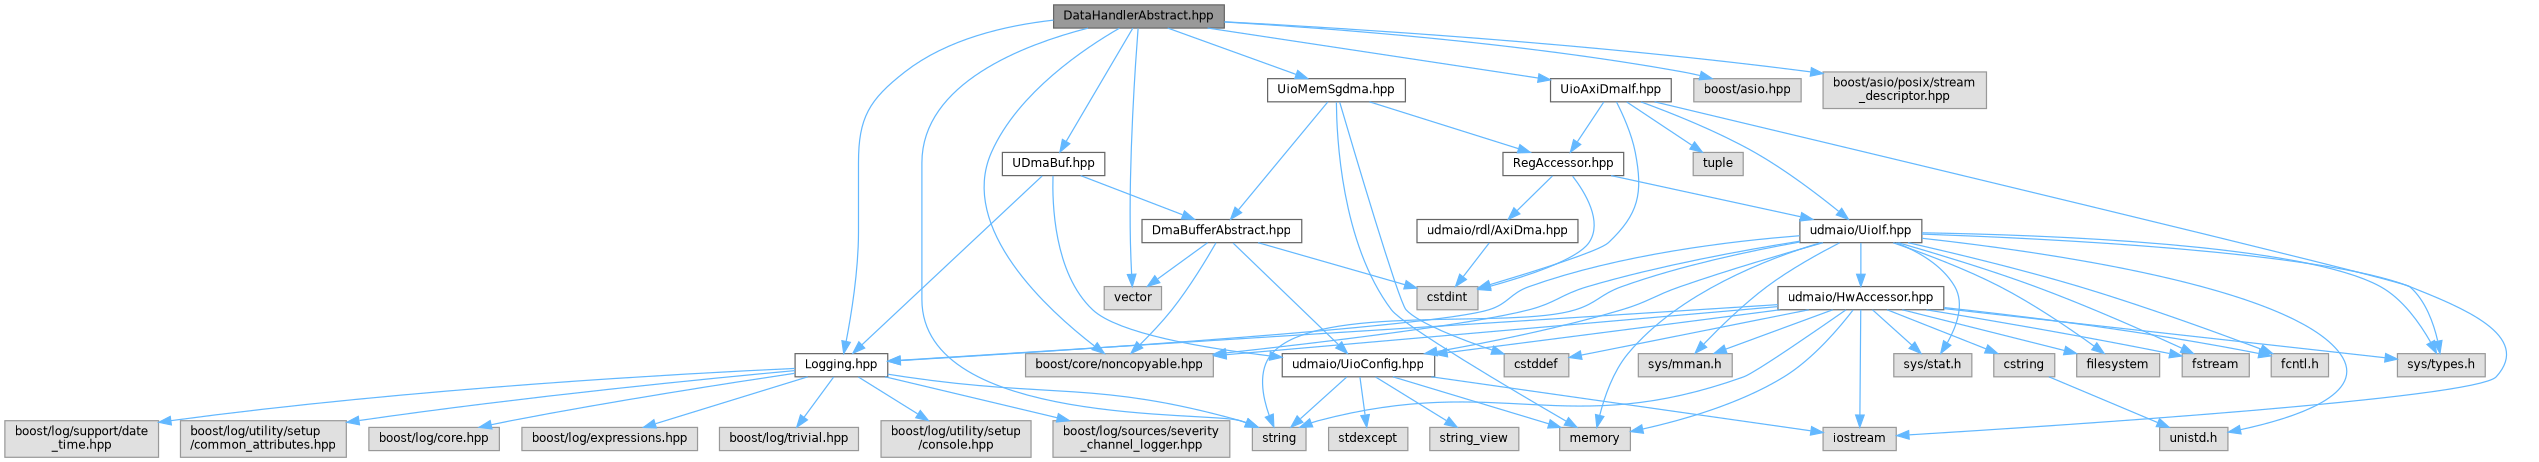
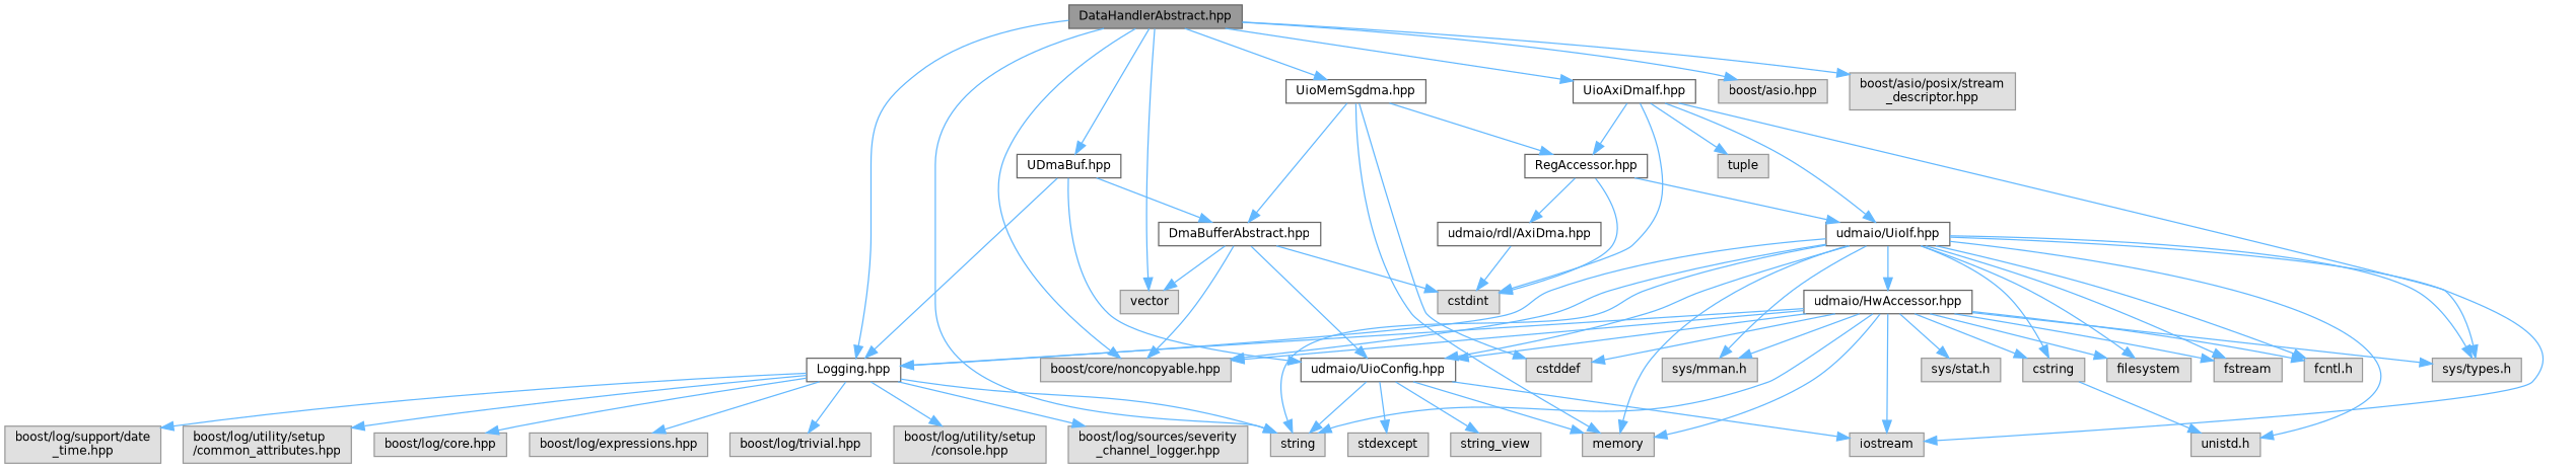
  digraph {
    node [color=grey60 fillcolor="#E0E0E0" fontname=Helvetica fontsize=10 shape=box style=filled]
    edge [color=steelblue1 fontname=Helvetica fontsize=10 labelfontname=Helvetica labelfontsize=10 style=solid]
    n1 [color=gray40 fillcolor=grey60 fontcolor=black height=0.2 label="DataHandlerAbstract.hpp" width=0.4]
    n2 [height=0.2 label=string width=0.4]
    n3 [height=0.2 label=vector width=0.4]
    n4 [height=0.2 label="boost/asio.hpp" width=0.4]
    n5 [height=0.2 label="boost/core/noncopyable.hpp" width=0.4]
    n6 [color=grey40 fillcolor=white height=0.2 label="Logging.hpp" width=0.4]
    n7 [color=grey40 fillcolor=white height=0.2 label="UDmaBuf.hpp" width=0.4]
    n8 [color=grey40 fillcolor=white height=0.2 label="UioAxiDmaIf.hpp" width=0.4]
    n9 [color=grey40 fillcolor=white height=0.2 label="UioMemSgdma.hpp" width=0.4]
    n10 [height=0.2 label="boost/asio/posix/stream\l_descriptor.hpp" width=0.4]
    n11 [height=0.2 label="boost/log/core.hpp" width=0.4]
    n12 [height=0.2 label="boost/log/expressions.hpp" width=0.4]
    n13 [height=0.2 label="boost/log/trivial.hpp" width=0.4]
    n14 [height=0.2 label="boost/log/utility/setup\l/console.hpp" width=0.4]
    n15 [height=0.2 label="boost/log/sources/severity\l_channel_logger.hpp" width=0.4]
    n16 [height=0.2 label="boost/log/support/date\l_time.hpp" width=0.4]
    n17 [height=0.2 label="boost/log/utility/setup\l/common_attributes.hpp" width=0.4]
    n18 [color=grey40 fillcolor=white height=0.2 label="DmaBufferAbstract.hpp" width=0.4]
    n19 [color=grey40 fillcolor=white height=0.2 label="udmaio/UioConfig.hpp" width=0.4]
    n20 [height=0.2 label=cstdint width=0.4]
    n21 [height=0.2 label=tuple width=0.4]
    n22 [height=0.2 label="sys/types.h" width=0.4]
    n23 [color=grey40 fillcolor=white height=0.2 label="RegAccessor.hpp" width=0.4]
    n24 [color=grey40 fillcolor=white height=0.2 label="udmaio/UioIf.hpp" width=0.4]
    n25 [height=0.2 label=memory width=0.4]
    n26 [height=0.2 label=cstddef width=0.4]
    n27 [height=0.2 label=iostream width=0.4]
    n28 [height=0.2 label=stdexcept width=0.4]
    n29 [height=0.2 label=string_view width=0.4]
    n30 [color=grey40 fillcolor=white height=0.2 label="udmaio/rdl/AxiDma.hpp" width=0.4]
    n31 [height=0.2 label=filesystem width=0.4]
    n32 [height=0.2 label=fstream width=0.4]
    n33 [height=0.2 label="fcntl.h" width=0.4]
    n34 [height=0.2 label="sys/mman.h" width=0.4]
    n35 [height=0.2 label="sys/stat.h" width=0.4]
    n36 [height=0.2 label="unistd.h" width=0.4]
    n37 [color=grey40 fillcolor=white height=0.2 label="udmaio/HwAccessor.hpp" width=0.4]
    n38 [height=0.2 label=cstring width=0.4]
    n1 -> n2
    n1 -> n3
    n1 -> n4
    n1 -> n5
    n1 -> n6
    n1 -> n7
    n1 -> n8
    n1 -> n9
    n1 -> n10
    n6 -> n2
    n6 -> n11
    n6 -> n12
    n6 -> n13
    n6 -> n14
    n6 -> n15
    n6 -> n16
    n6 -> n17
    n7 -> n6
    n7 -> n18
    n7 -> n19
    n8 -> n20
    n8 -> n21
    n8 -> n22
    n8 -> n23
    n8 -> n24
    n9 -> n18
    n9 -> n23
    n9 -> n25
    n9 -> n26
    n18 -> n3
    n18 -> n5
    n18 -> n19
    n18 -> n20
    n19 -> n2
    n19 -> n25
    n19 -> n27
    n19 -> n28
    n19 -> n29
    n23 -> n20
    n23 -> n24
    n23 -> n30
    n24 -> n2
    n24 -> n5
    n24 -> n6
    n24 -> n19
    n24 -> n22
    n24 -> n25
    n24 -> n27
    n24 -> n31
    n24 -> n32
    n24 -> n33
    n24 -> n34
-   n24 -> n35
+   n24 -> n38
    n24 -> n36
    n24 -> n37
    n30 -> n20
    n37 -> n2
    n37 -> n5
    n37 -> n6
    n37 -> n19
    n37 -> n22
    n37 -> n25
    n37 -> n26
    n37 -> n27
    n37 -> n31
    n37 -> n32
    n37 -> n33
    n37 -> n34
    n37 -> n35
    n37 -> n38
    n38 -> n36
  }
